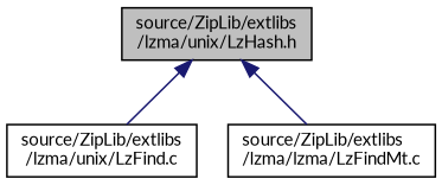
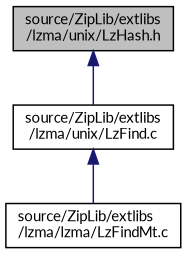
  digraph {
    fontname=Lato
    node [color=black fillcolor=white fontname=Lato fontsize=10 shape=record style=filled]
    edge [color=midnightblue dir=back fontname=Lato fontsize=10 labelfontname=Helvetica labelfontsize=10 style=solid]
    n1 [fillcolor=grey75 fontcolor=black height=0.2 label="source/ZipLib/extlibs\l/lzma/unix/LzHash.h" width=0.4]
    n2 [height=0.2 label="source/ZipLib/extlibs\l/lzma/unix/LzFind.c" width=0.4]
    n3 [height=0.2 label="source/ZipLib/extlibs\l/lzma/lzma/LzFindMt.c" width=0.4]
    n1 -> n2
-   n1 -> n3
+   n2 -> n3
  }
